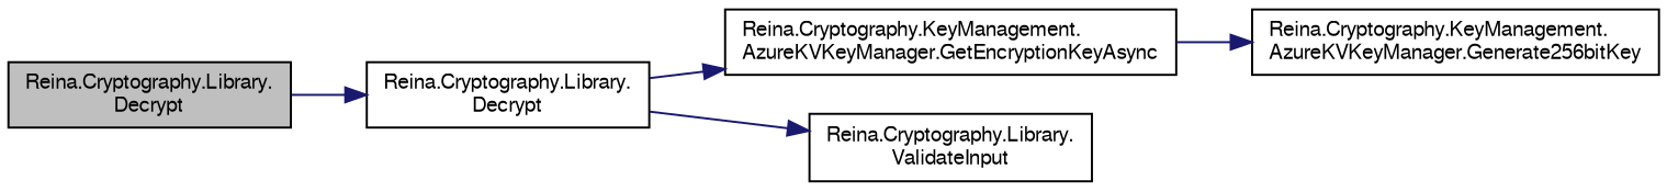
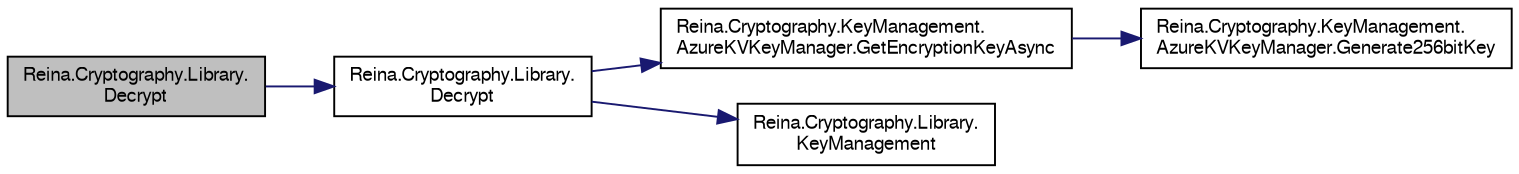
  digraph {
    rankdir=LR
    node [color=black fillcolor=white fontname=FreeSans fontsize=10 shape=record style=filled]
    edge [color=midnightblue fontname=FreeSans fontsize=10 labelfontname=FreeSans labelfontsize=10 style=solid]
    n1 [fillcolor=grey75 fontcolor=black height=0.2 label="Reina.Cryptography.Library.\lDecrypt" width=0.4]
    n2 [height=0.2 label="Reina.Cryptography.Library.\lDecrypt" width=0.4]
    n3 [height=0.2 label="Reina.Cryptography.KeyManagement.\lAzureKVKeyManager.GetEncryptionKeyAsync" width=0.4]
-   n4 [height=0.2 label="Reina.Cryptography.Library.\lValidateInput" width=0.4]
+   n4 [height=0.2 label="Reina.Cryptography.Library.\lKeyManagement" width=0.4]
    n5 [height=0.2 label="Reina.Cryptography.KeyManagement.\lAzureKVKeyManager.Generate256bitKey" width=0.4]
    n1 -> n2
    n2 -> n3
    n2 -> n4
    n3 -> n5
  }
